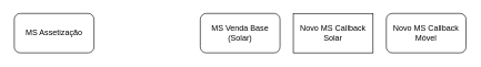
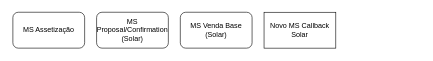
  <mxCell id="0" />
  <mxCell id="1" parent="0" />
  <mxCell id="2" value="MS Assetização" style="rounded=1;whiteSpace=wrap;html=1;" vertex="1" parent="1"><mxGeometry x="20" y="20" width="120" height="60" as="geometry" /></mxCell>
+ <mxCell id="3" value="MS Proposal/Confirmation (Solar)" style="rounded=1;whiteSpace=wrap;html=1;" vertex="1" parent="1"><mxGeometry x="160" y="20" width="120" height="60" as="geometry" /></mxCell>
  <mxCell id="4" value="MS Venda Base (Solar)" style="rounded=1;whiteSpace=wrap;html=1;" vertex="1" parent="1"><mxGeometry x="300" y="20" width="120" height="60" as="geometry" /></mxCell>
  <mxCell id="5" value="Novo MS Callback Solar" style="whiteSpace=wrap;html=1;rounded=0;" vertex="1" parent="1"><mxGeometry x="440" y="20" width="120" height="60" as="geometry" /></mxCell>
- <mxCell id="6" value="Novo MS Callback Móvel" style="rounded=1;whiteSpace=wrap;html=1;" vertex="1" parent="1"><mxGeometry x="580" y="20" width="120" height="60" as="geometry" /></mxCell>
